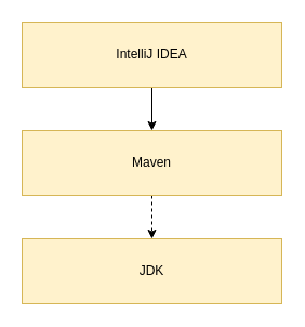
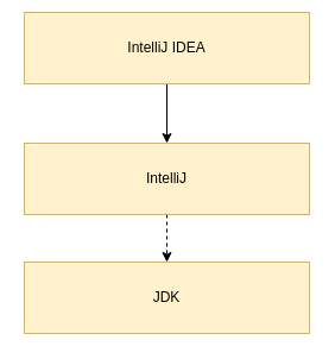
  <mxCell id="0" />
  <mxCell id="1" parent="0" />
  <mxCell id="2" value="JDK" style="rounded=0;whiteSpace=wrap;html=1;fillColor=#fff2cc;strokeColor=#d6b656;" vertex="1" parent="1"><mxGeometry x="20" y="220" width="240" height="60" as="geometry" /></mxCell>
  <mxCell id="3" style="edgeStyle=orthogonalEdgeStyle;rounded=0;orthogonalLoop=1;jettySize=auto;html=1;exitX=0.5;exitY=1;exitDx=0;exitDy=0;dashed=1;" edge="1" parent="1" source="4" target="2"><mxGeometry relative="1" as="geometry" /></mxCell>
- <mxCell id="4" value="Maven" style="rounded=0;whiteSpace=wrap;html=1;fillColor=#fff2cc;strokeColor=#d6b656;" vertex="1" parent="1"><mxGeometry x="20" y="120" width="240" height="60" as="geometry" /></mxCell>
+ <mxCell id="4" value="IntelliJ" style="rounded=0;whiteSpace=wrap;html=1;fillColor=#fff2cc;strokeColor=#d6b656;" vertex="1" parent="1"><mxGeometry x="20" y="120" width="240" height="60" as="geometry" /></mxCell>
  <mxCell id="5" style="edgeStyle=orthogonalEdgeStyle;rounded=0;orthogonalLoop=1;jettySize=auto;html=1;exitX=0.5;exitY=1;exitDx=0;exitDy=0;entryX=0.5;entryY=0;entryDx=0;entryDy=0;" edge="1" parent="1" source="6" target="4"><mxGeometry relative="1" as="geometry" /></mxCell>
- <mxCell id="6" value="IntelliJ IDEA" style="rounded=0;whiteSpace=wrap;html=1;fillColor=#fff2cc;strokeColor=#d6b656;" vertex="1" parent="1"><mxGeometry x="20" y="20" width="240" height="60" as="geometry" /></mxCell>
+ <mxCell id="6" value="IntelliJ IDEA" style="rounded=0;whiteSpace=wrap;html=1;fillColor=#fff2cc;strokeColor=#d6b656;" vertex="1" parent="1"><mxGeometry x="20" y="10" width="240" height="60" as="geometry" /></mxCell>
